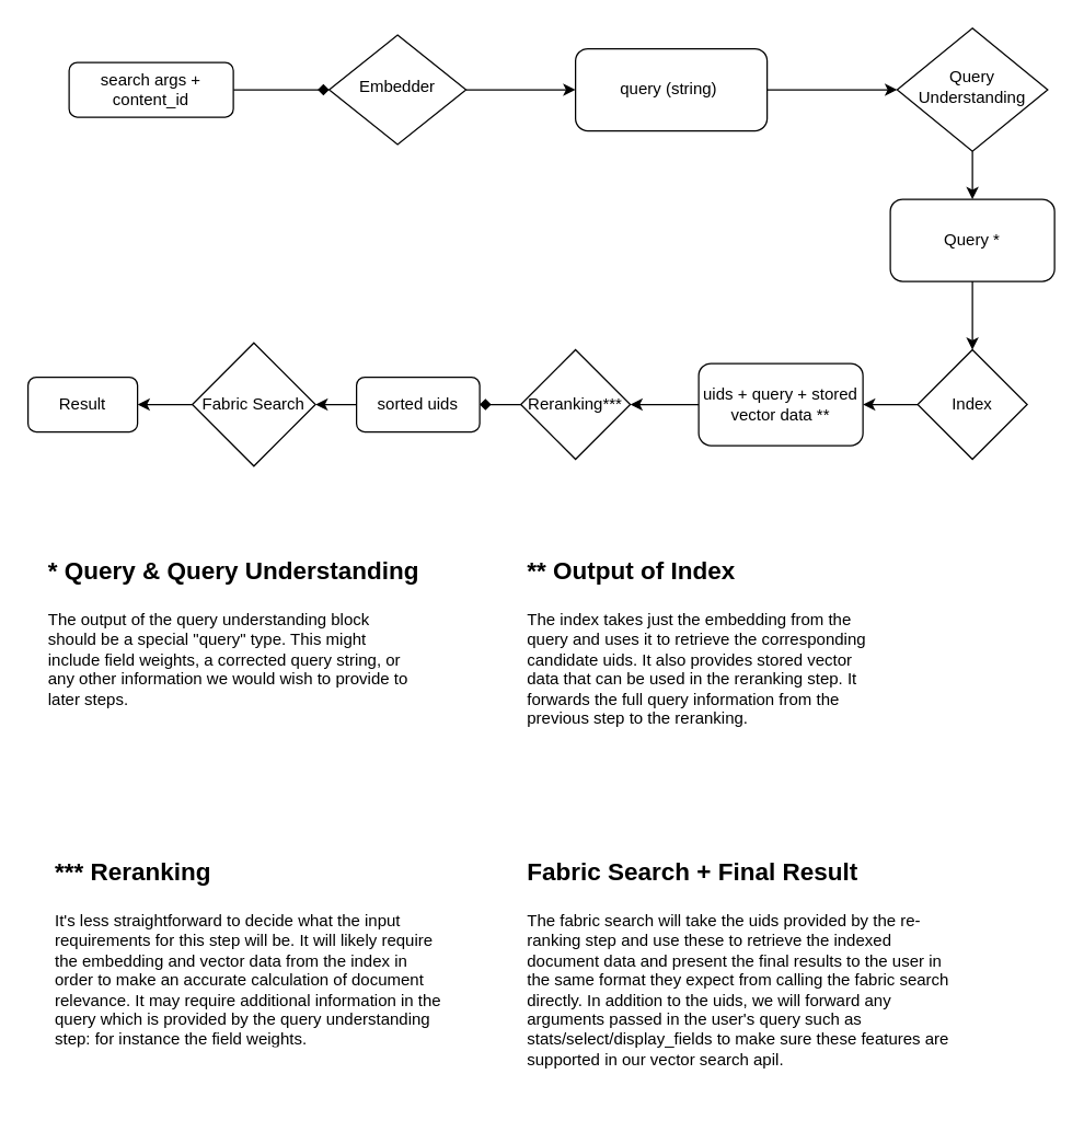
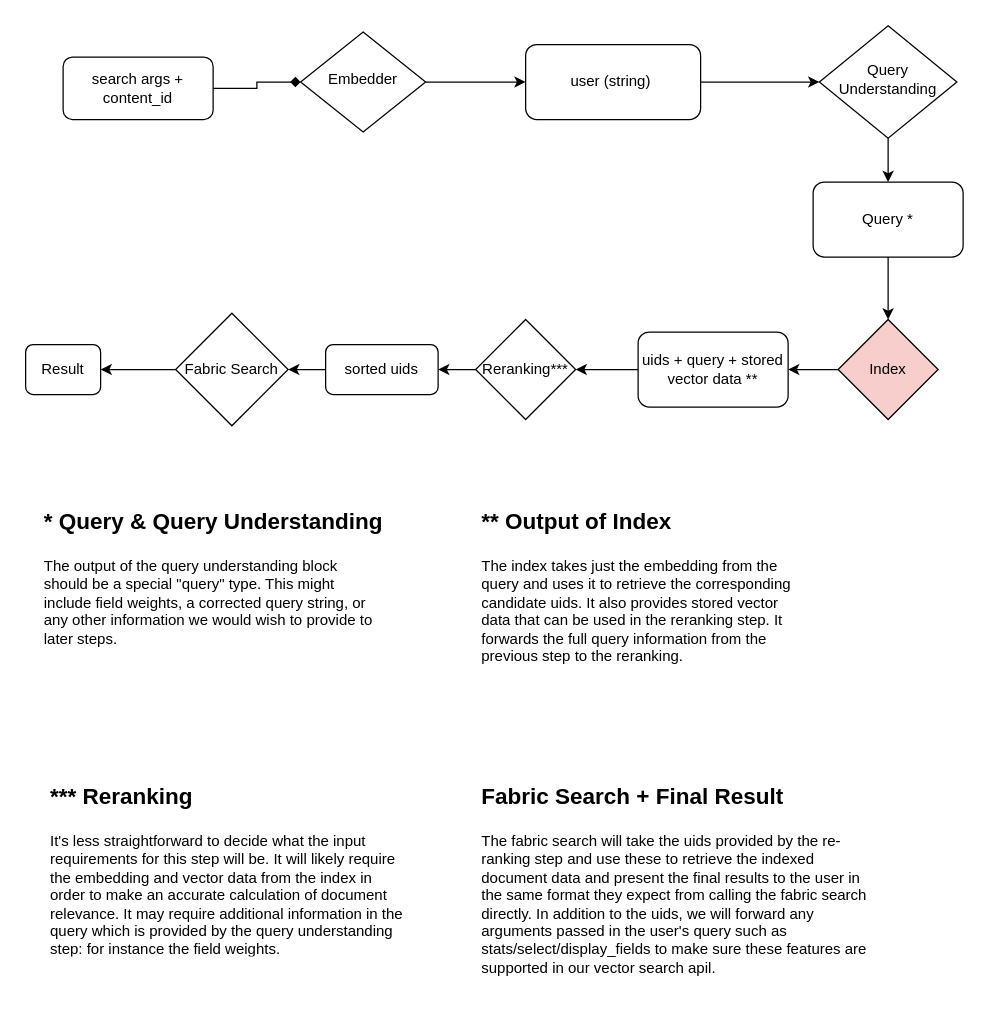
  <mxCell id="0" />
  <mxCell id="1" parent="0" />
  <mxCell id="2" style="edgeStyle=orthogonalEdgeStyle;rounded=0;orthogonalLoop=1;jettySize=auto;html=1;entryX=0;entryY=0.5;entryDx=0;entryDy=0;endArrow=diamond;" parent="1" source="3" target="7" edge="1"><mxGeometry relative="1" as="geometry" /></mxCell>
- <mxCell id="3" value="search args + content_id" style="rounded=1;whiteSpace=wrap;html=1;fontSize=12;glass=0;strokeWidth=1;shadow=0;" parent="1" vertex="1"><mxGeometry x="50" y="45" width="120" height="40" as="geometry" /></mxCell>
+ <mxCell id="3" value="search args + content_id" style="rounded=1;whiteSpace=wrap;html=1;fontSize=12;glass=0;strokeWidth=1;shadow=0;" parent="1" vertex="1"><mxGeometry x="50" y="45" width="120" height="50" as="geometry" /></mxCell>
  <mxCell id="4" value="" style="edgeStyle=orthogonalEdgeStyle;rounded=0;orthogonalLoop=1;jettySize=auto;html=1;" parent="1" source="5" target="11" edge="1"><mxGeometry relative="1" as="geometry" /></mxCell>
  <mxCell id="5" value="Query Understanding" style="rhombus;whiteSpace=wrap;html=1;shadow=0;fontFamily=Helvetica;fontSize=12;align=center;strokeWidth=1;spacing=6;spacingTop=-4;" parent="1" vertex="1"><mxGeometry x="655" y="20" width="110" height="90" as="geometry" /></mxCell>
  <mxCell id="6" style="edgeStyle=orthogonalEdgeStyle;rounded=0;orthogonalLoop=1;jettySize=auto;html=1;exitX=1;exitY=0.5;exitDx=0;exitDy=0;entryX=0;entryY=0.5;entryDx=0;entryDy=0;" parent="1" source="7" target="9" edge="1"><mxGeometry relative="1" as="geometry" /></mxCell>
  <mxCell id="7" value="Embedder" style="rhombus;whiteSpace=wrap;html=1;shadow=0;fontFamily=Helvetica;fontSize=12;align=center;strokeWidth=1;spacing=6;spacingTop=-4;" parent="1" vertex="1"><mxGeometry x="240" y="25" width="100" height="80" as="geometry" /></mxCell>
  <mxCell id="8" style="edgeStyle=orthogonalEdgeStyle;rounded=0;orthogonalLoop=1;jettySize=auto;html=1;entryX=0;entryY=0.5;entryDx=0;entryDy=0;" parent="1" source="9" target="5" edge="1"><mxGeometry relative="1" as="geometry" /></mxCell>
- <mxCell id="9" value="query (string)&amp;nbsp;" style="rounded=1;whiteSpace=wrap;html=1;" parent="1" vertex="1"><mxGeometry x="420" y="35" width="140" height="60" as="geometry" /></mxCell>
+ <mxCell id="9" value="user (string)&amp;nbsp;" style="rounded=1;whiteSpace=wrap;html=1;" parent="1" vertex="1"><mxGeometry x="420" y="35" width="140" height="60" as="geometry" /></mxCell>
  <mxCell id="10" style="edgeStyle=orthogonalEdgeStyle;rounded=0;orthogonalLoop=1;jettySize=auto;html=1;exitX=0.5;exitY=1;exitDx=0;exitDy=0;entryX=0.5;entryY=0;entryDx=0;entryDy=0;" parent="1" source="11" target="13" edge="1"><mxGeometry relative="1" as="geometry" /></mxCell>
  <mxCell id="11" value="Query *" style="rounded=1;whiteSpace=wrap;html=1;" parent="1" vertex="1"><mxGeometry x="650" y="145" width="120" height="60" as="geometry" /></mxCell>
  <mxCell id="12" style="edgeStyle=orthogonalEdgeStyle;rounded=0;orthogonalLoop=1;jettySize=auto;html=1;exitX=0;exitY=0.5;exitDx=0;exitDy=0;entryX=1;entryY=0.5;entryDx=0;entryDy=0;" parent="1" source="13" target="15" edge="1"><mxGeometry relative="1" as="geometry" /></mxCell>
- <mxCell id="13" value="Index" style="rhombus;whiteSpace=wrap;html=1;" parent="1" vertex="1"><mxGeometry x="670" y="255" width="80" height="80" as="geometry" /></mxCell>
+ <mxCell id="13" value="Index" style="rhombus;whiteSpace=wrap;html=1;fillColor=#f8cecc;" parent="1" vertex="1"><mxGeometry x="670" y="255" width="80" height="80" as="geometry" /></mxCell>
  <mxCell id="14" style="edgeStyle=orthogonalEdgeStyle;rounded=0;orthogonalLoop=1;jettySize=auto;html=1;" parent="1" source="15" target="17" edge="1"><mxGeometry relative="1" as="geometry" /></mxCell>
  <mxCell id="15" value="uids + query + stored vector data **" style="rounded=1;whiteSpace=wrap;html=1;" parent="1" vertex="1"><mxGeometry x="510" y="265" width="120" height="60" as="geometry" /></mxCell>
- <mxCell id="16" style="edgeStyle=orthogonalEdgeStyle;rounded=0;orthogonalLoop=1;jettySize=auto;html=1;entryX=1;entryY=0.5;entryDx=0;entryDy=0;endArrow=diamond;" parent="1" source="17" target="19" edge="1"><mxGeometry relative="1" as="geometry" /></mxCell>
+ <mxCell id="16" style="edgeStyle=orthogonalEdgeStyle;rounded=0;orthogonalLoop=1;jettySize=auto;html=1;entryX=1;entryY=0.5;entryDx=0;entryDy=0;" parent="1" source="17" target="19" edge="1"><mxGeometry relative="1" as="geometry" /></mxCell>
  <mxCell id="17" value="Reranking***" style="rhombus;whiteSpace=wrap;html=1;" parent="1" vertex="1"><mxGeometry x="380" y="255" width="80" height="80" as="geometry" /></mxCell>
  <mxCell id="18" value="" style="edgeStyle=orthogonalEdgeStyle;rounded=0;orthogonalLoop=1;jettySize=auto;html=1;" parent="1" source="19" target="21" edge="1"><mxGeometry relative="1" as="geometry" /></mxCell>
  <mxCell id="19" value="sorted uids" style="rounded=1;whiteSpace=wrap;html=1;" parent="1" vertex="1"><mxGeometry x="260" y="275" width="90" height="40" as="geometry" /></mxCell>
  <mxCell id="20" style="edgeStyle=orthogonalEdgeStyle;rounded=0;orthogonalLoop=1;jettySize=auto;html=1;exitX=0;exitY=0.5;exitDx=0;exitDy=0;entryX=1;entryY=0.5;entryDx=0;entryDy=0;" parent="1" source="21" target="22" edge="1"><mxGeometry relative="1" as="geometry" /></mxCell>
  <mxCell id="21" value="Fabric Search" style="rhombus;whiteSpace=wrap;html=1;" parent="1" vertex="1"><mxGeometry x="140" y="250" width="90" height="90" as="geometry" /></mxCell>
- <mxCell id="22" value="Result" style="rounded=1;whiteSpace=wrap;html=1;" parent="1" vertex="1"><mxGeometry x="20" y="275" width="80" height="40" as="geometry" /></mxCell>
+ <mxCell id="22" value="Result" style="rounded=1;whiteSpace=wrap;html=1;" parent="1" vertex="1"><mxGeometry x="20" y="275" width="60" height="40" as="geometry" /></mxCell>
  <mxCell id="23" value="&lt;h1&gt;&lt;font style=&quot;font-size: 18px;&quot;&gt;* Query &amp;amp; Query Understanding&lt;/font&gt;&lt;/h1&gt;&lt;p&gt;The output of the query understanding block should be a special &quot;query&quot; type. This might include field weights, a corrected query string, or any other information we would wish to provide to later steps.&amp;nbsp;&lt;/p&gt;" style="text;html=1;strokeColor=none;fillColor=none;spacing=5;spacingTop=-20;whiteSpace=wrap;overflow=hidden;rounded=0;" parent="1" vertex="1"><mxGeometry x="30" y="395" width="280" height="150" as="geometry" /></mxCell>
  <mxCell id="24" value="&lt;h1&gt;&lt;font style=&quot;font-size: 18px;&quot;&gt;** Output of Index&lt;/font&gt;&lt;/h1&gt;&lt;div&gt;The index takes just the embedding from the query and uses it to retrieve the corresponding candidate uids. It also provides stored vector data that can be used in the reranking step. It forwards the full query information from the previous step to the reranking.&amp;nbsp;&lt;/div&gt;" style="text;html=1;strokeColor=none;fillColor=none;spacing=5;spacingTop=-20;whiteSpace=wrap;overflow=hidden;rounded=0;" parent="1" vertex="1"><mxGeometry x="380" y="395" width="260" height="160" as="geometry" /></mxCell>
  <mxCell id="25" value="&lt;h1&gt;&lt;font style=&quot;font-size: 18px;&quot;&gt;*** Reranking&lt;/font&gt;&lt;/h1&gt;&lt;p&gt;It's less straightforward to decide what the input requirements for this step will be. It will likely require the embedding and vector data from the index in order to make an accurate calculation of document relevance. It may require additional information in the query which is provided by the query understanding step: for instance the field weights.&amp;nbsp;&lt;/p&gt;" style="text;html=1;strokeColor=none;fillColor=none;spacing=5;spacingTop=-20;whiteSpace=wrap;overflow=hidden;rounded=0;" parent="1" vertex="1"><mxGeometry x="35" y="615" width="295" height="150" as="geometry" /></mxCell>
  <mxCell id="26" value="&lt;h1&gt;&lt;font style=&quot;font-size: 18px;&quot;&gt;Fabric Search + Final Result&lt;/font&gt;&lt;/h1&gt;&lt;p&gt;The fabric search will take the uids provided by the re-ranking step and use these to retrieve the indexed document data and present the final results to the user in the same format they expect from calling the fabric search directly. In addition to the uids, we will forward any arguments passed in the user's query such as stats/select/display_fields to make sure these features are supported in our vector search apil.&amp;nbsp;&amp;nbsp;&lt;/p&gt;" style="text;html=1;strokeColor=none;fillColor=none;spacing=5;spacingTop=-20;whiteSpace=wrap;overflow=hidden;rounded=0;" parent="1" vertex="1"><mxGeometry x="380" y="615" width="320" height="190" as="geometry" /></mxCell>
